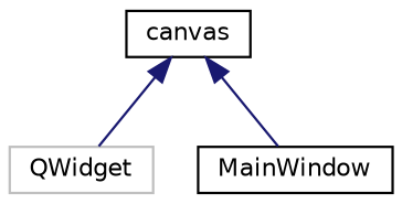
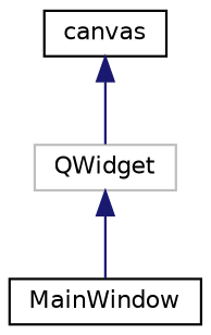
  digraph {
    rankdir=TB
    node [color=black fillcolor=white fontname=Helvetica fontsize=10 shape=record style=filled]
    edge [color=midnightblue dir=back fontname=Helvetica fontsize=10 labelfontname=Helvetica labelfontsize=10 style=solid]
    n1 [color=grey75 height=0.2 label=QWidget width=0.4]
    n2 [height=0.2 label=MainWindow width=0.4]
    n3 [height=0.2 label=canvas width=0.4]
-   n3 -> n2
+   n1 -> n2
    n3 -> n1
  }
